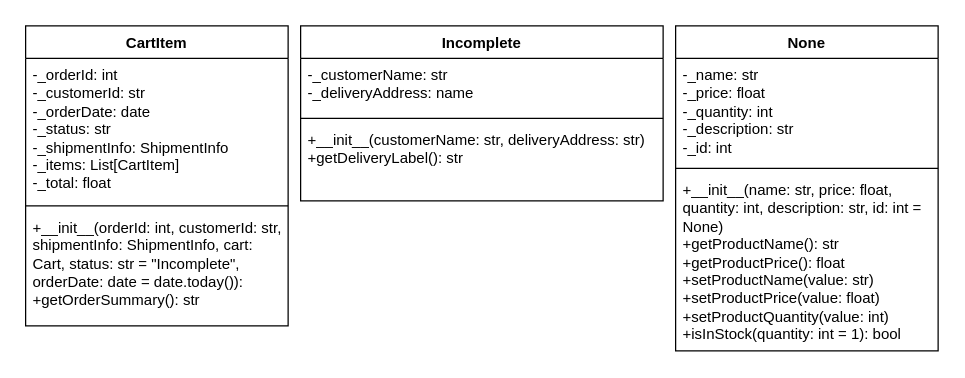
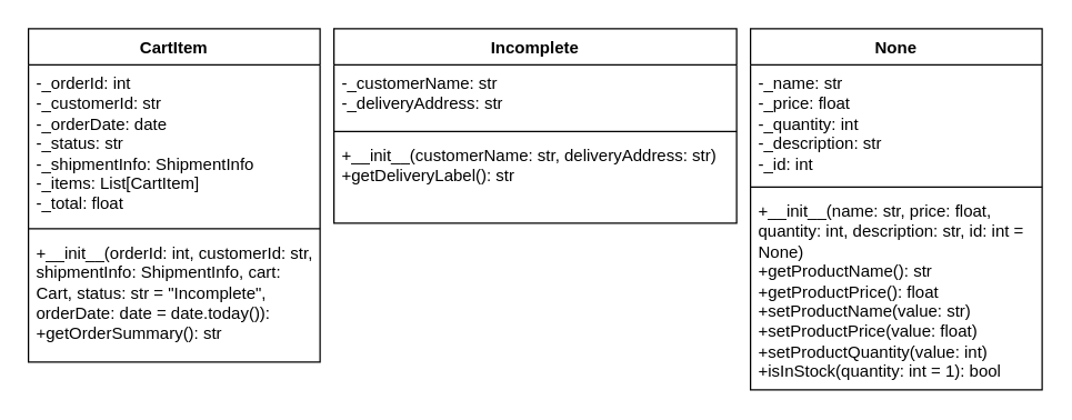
  <mxCell id="0" />
  <mxCell id="1" parent="0" />
  <mxCell id="2" value="Incomplete" style="swimlane;fontStyle=1;align=center;verticalAlign=top;childLayout=stackLayout;horizontal=1;startSize=26;horizontalStack=0;resizeParent=1;resizeParentMax=0;resizeLast=0;collapsible=1;marginBottom=0;whiteSpace=wrap;html=1;" vertex="1" parent="1"><mxGeometry x="240" y="20" width="290" height="140" as="geometry" /></mxCell>
- <mxCell id="3" value="&lt;div&gt;-_customerName: str&lt;/div&gt;&lt;div&gt;-_deliveryAddress: name&lt;/div&gt;" style="text;strokeColor=none;fillColor=none;align=left;verticalAlign=top;spacingLeft=4;spacingRight=4;overflow=hidden;rotatable=0;points=[[0,0.5],[1,0.5]];portConstraint=eastwest;whiteSpace=wrap;html=1;" vertex="1" parent="2"><mxGeometry y="26" width="290" height="44" as="geometry" /></mxCell>
+ <mxCell id="3" value="&lt;div&gt;-_customerName: str&lt;/div&gt;&lt;div&gt;-_deliveryAddress: str&lt;/div&gt;" style="text;strokeColor=none;fillColor=none;align=left;verticalAlign=top;spacingLeft=4;spacingRight=4;overflow=hidden;rotatable=0;points=[[0,0.5],[1,0.5]];portConstraint=eastwest;whiteSpace=wrap;html=1;" vertex="1" parent="2"><mxGeometry y="26" width="290" height="44" as="geometry" /></mxCell>
  <mxCell id="4" value="" style="line;strokeWidth=1;fillColor=none;align=left;verticalAlign=middle;spacingTop=-1;spacingLeft=3;spacingRight=3;rotatable=0;labelPosition=right;points=[];portConstraint=eastwest;strokeColor=inherit;" vertex="1" parent="2"><mxGeometry y="70" width="290" height="8" as="geometry" /></mxCell>
  <mxCell id="5" value="&lt;div&gt;+__init__(customerName: str, deliveryAddress: str)&lt;/div&gt;&lt;div&gt;+getDeliveryLabel(): str&lt;/div&gt;" style="text;strokeColor=none;fillColor=none;align=left;verticalAlign=top;spacingLeft=4;spacingRight=4;overflow=hidden;rotatable=0;points=[[0,0.5],[1,0.5]];portConstraint=eastwest;whiteSpace=wrap;html=1;" vertex="1" parent="2"><mxGeometry y="78" width="290" height="62" as="geometry" /></mxCell>
  <mxCell id="6" value="None" style="swimlane;fontStyle=1;align=center;verticalAlign=top;childLayout=stackLayout;horizontal=1;startSize=26;horizontalStack=0;resizeParent=1;resizeParentMax=0;resizeLast=0;collapsible=1;marginBottom=0;whiteSpace=wrap;html=1;" vertex="1" parent="1"><mxGeometry x="540" y="20" width="210" height="260" as="geometry" /></mxCell>
  <mxCell id="7" value="&lt;div&gt;-_name: str&lt;/div&gt;&lt;div&gt;-_price: float&lt;/div&gt;&lt;div&gt;-_quantity: int&lt;/div&gt;&lt;div&gt;-_description: str&lt;/div&gt;&lt;div&gt;-_id: int&lt;/div&gt;" style="text;strokeColor=none;fillColor=none;align=left;verticalAlign=top;spacingLeft=4;spacingRight=4;overflow=hidden;rotatable=0;points=[[0,0.5],[1,0.5]];portConstraint=eastwest;whiteSpace=wrap;html=1;" vertex="1" parent="6"><mxGeometry y="26" width="210" height="84" as="geometry" /></mxCell>
  <mxCell id="8" value="" style="line;strokeWidth=1;fillColor=none;align=left;verticalAlign=middle;spacingTop=-1;spacingLeft=3;spacingRight=3;rotatable=0;labelPosition=right;points=[];portConstraint=eastwest;strokeColor=inherit;" vertex="1" parent="6"><mxGeometry y="110" width="210" height="8" as="geometry" /></mxCell>
  <mxCell id="9" value="&lt;div&gt;+__init__(name: str, price: float, quantity: int, description: str, id: int = None)&lt;/div&gt;&lt;div&gt;+getProductName(): str&lt;/div&gt;&lt;div&gt;+getProductPrice(): float&lt;/div&gt;&lt;div&gt;+setProductName(value: str)&lt;/div&gt;&lt;div&gt;+setProductPrice(value: float)&lt;/div&gt;&lt;div&gt;+setProductQuantity(value: int)&lt;/div&gt;&lt;div&gt;+isInStock(quantity: int = 1): bool&lt;/div&gt;" style="text;strokeColor=none;fillColor=none;align=left;verticalAlign=top;spacingLeft=4;spacingRight=4;overflow=hidden;rotatable=0;points=[[0,0.5],[1,0.5]];portConstraint=eastwest;whiteSpace=wrap;html=1;" vertex="1" parent="6"><mxGeometry y="118" width="210" height="142" as="geometry" /></mxCell>
  <mxCell id="10" value="CartItem" style="swimlane;fontStyle=1;align=center;verticalAlign=top;childLayout=stackLayout;horizontal=1;startSize=26;horizontalStack=0;resizeParent=1;resizeParentMax=0;resizeLast=0;collapsible=1;marginBottom=0;whiteSpace=wrap;html=1;" vertex="1" parent="1"><mxGeometry x="20" y="20" width="210" height="240" as="geometry" /></mxCell>
  <mxCell id="11" value="&lt;div&gt;-_orderId: int&lt;/div&gt;&lt;div&gt;-_customerId: str&lt;/div&gt;&lt;div&gt;-_orderDate: date&lt;/div&gt;&lt;div&gt;-_status: str&lt;/div&gt;&lt;div&gt;-_shipmentInfo: ShipmentInfo&lt;/div&gt;&lt;div&gt;-_items: List[CartItem]&lt;/div&gt;&lt;div&gt;-_total: float&lt;/div&gt;" style="text;strokeColor=none;fillColor=none;align=left;verticalAlign=top;spacingLeft=4;spacingRight=4;overflow=hidden;rotatable=0;points=[[0,0.5],[1,0.5]];portConstraint=eastwest;whiteSpace=wrap;html=1;" vertex="1" parent="10"><mxGeometry y="26" width="210" height="114" as="geometry" /></mxCell>
  <mxCell id="12" value="" style="line;strokeWidth=1;fillColor=none;align=left;verticalAlign=middle;spacingTop=-1;spacingLeft=3;spacingRight=3;rotatable=0;labelPosition=right;points=[];portConstraint=eastwest;strokeColor=inherit;" vertex="1" parent="10"><mxGeometry y="140" width="210" height="8" as="geometry" /></mxCell>
  <mxCell id="13" value="&lt;div&gt;+__init__(orderId: int, customerId: str, shipmentInfo: ShipmentInfo, cart: Cart, status: str = &quot;Incomplete&quot;, orderDate: date = date.today()):&lt;/div&gt;+getOrderSummary(): str" style="text;strokeColor=none;fillColor=none;align=left;verticalAlign=top;spacingLeft=4;spacingRight=4;overflow=hidden;rotatable=0;points=[[0,0.5],[1,0.5]];portConstraint=eastwest;whiteSpace=wrap;html=1;" vertex="1" parent="10"><mxGeometry y="148" width="210" height="92" as="geometry" /></mxCell>
